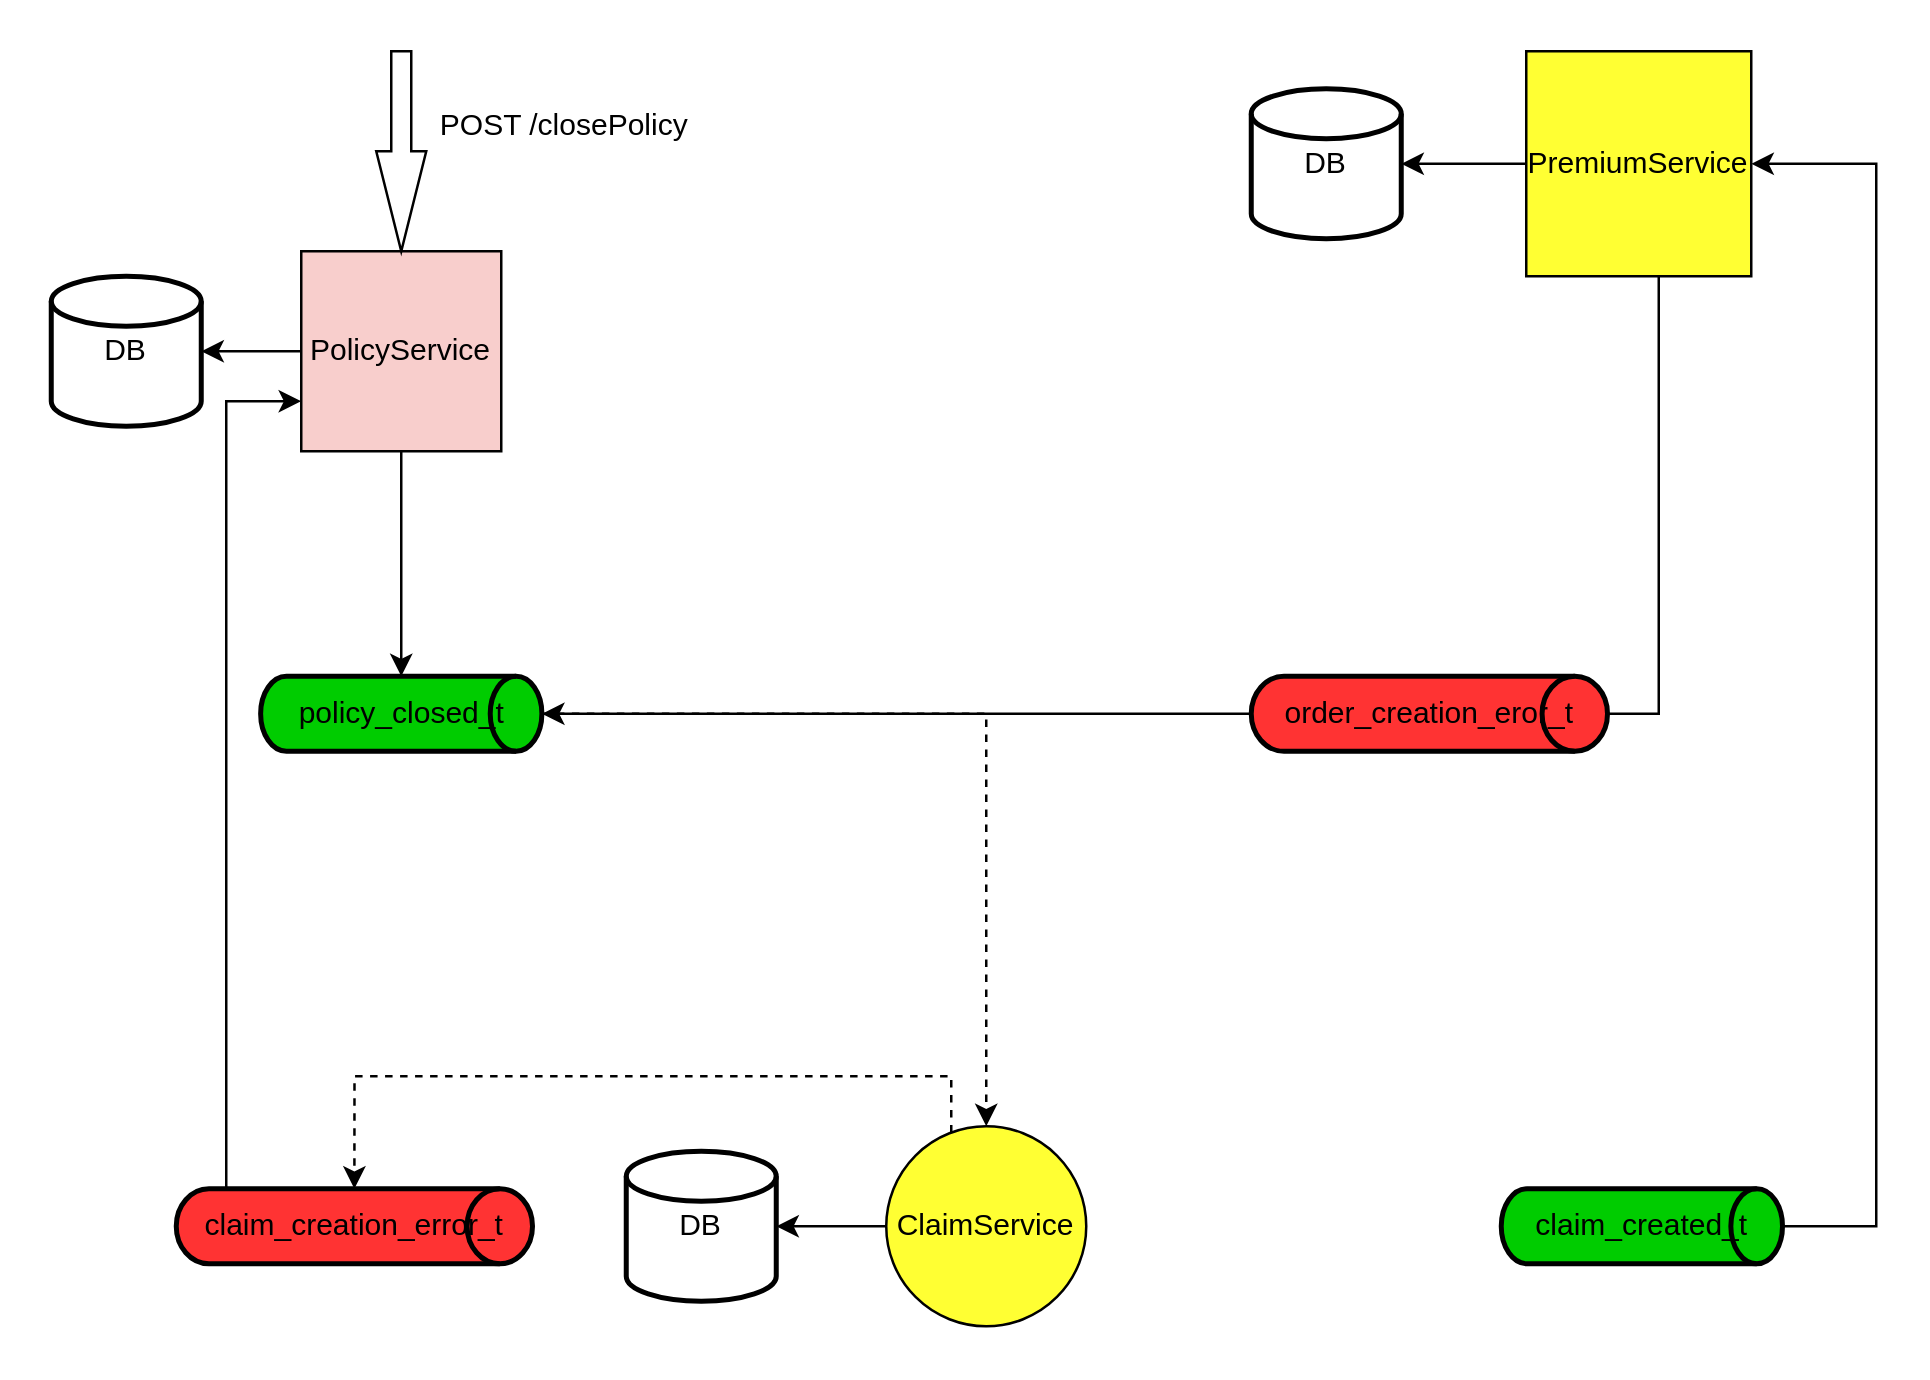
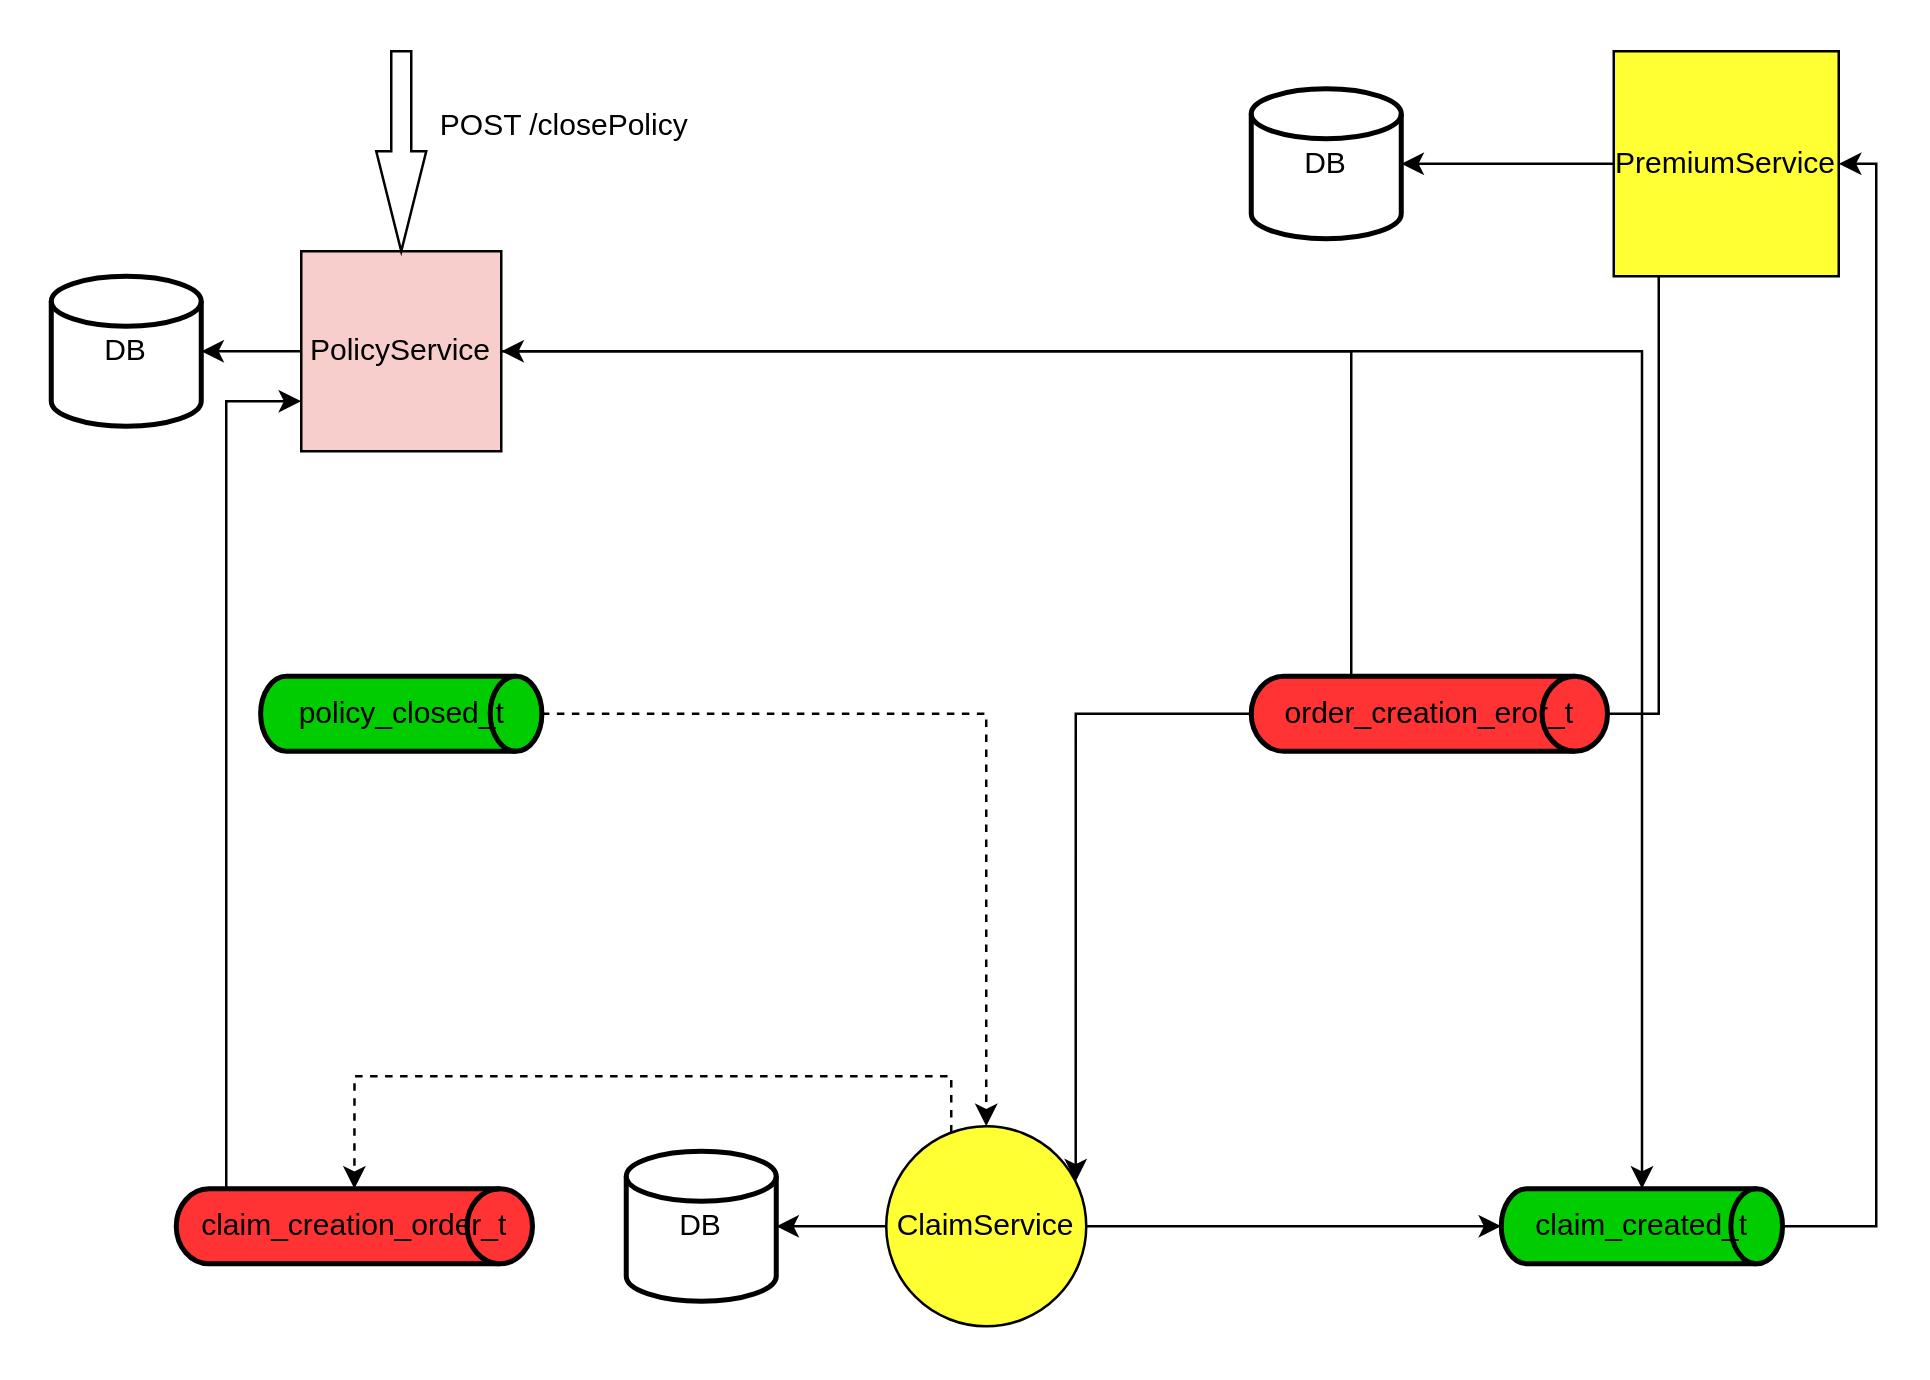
  <mxCell id="0" />
  <mxCell id="1" parent="0" />
  <mxCell id="2" style="edgeStyle=orthogonalEdgeStyle;rounded=0;orthogonalLoop=1;jettySize=auto;html=1;entryX=1;entryY=0.5;entryDx=0;entryDy=0;entryPerimeter=0;" parent="1" source="4" target="14" edge="1"><mxGeometry relative="1" as="geometry" /></mxCell>
- <mxCell id="3" style="edgeStyle=orthogonalEdgeStyle;rounded=0;orthogonalLoop=1;jettySize=auto;html=1;entryX=0.5;entryY=0;entryDx=0;entryDy=0;entryPerimeter=0;" parent="1" source="4" target="18" edge="1"><mxGeometry relative="1" as="geometry" /></mxCell>
+ <mxCell id="3" style="edgeStyle=orthogonalEdgeStyle;rounded=0;orthogonalLoop=1;jettySize=auto;html=1;" parent="1" source="4" target="22" edge="1"><mxGeometry relative="1" as="geometry" /></mxCell>
  <mxCell id="4" value="PolicyService" style="whiteSpace=wrap;html=1;aspect=fixed;fillColor=#f8cecc;" parent="1" vertex="1"><mxGeometry x="120" y="100" width="80" height="80" as="geometry" /></mxCell>
  <mxCell id="5" style="edgeStyle=orthogonalEdgeStyle;rounded=0;orthogonalLoop=1;jettySize=auto;html=1;entryX=1;entryY=0.5;entryDx=0;entryDy=0;entryPerimeter=0;" parent="1" source="7" target="15" edge="1"><mxGeometry relative="1" as="geometry" /></mxCell>
  <mxCell id="6" style="edgeStyle=orthogonalEdgeStyle;rounded=0;orthogonalLoop=1;jettySize=auto;html=1;entryX=1;entryY=0.5;entryDx=0;entryDy=0;entryPerimeter=0;endArrow=none;" parent="1" source="7" target="25" edge="1"><mxGeometry relative="1" as="geometry"><Array as="points"><mxPoint x="663" y="285" /></Array></mxGeometry></mxCell>
- <mxCell id="7" value="PremiumService" style="whiteSpace=wrap;html=1;aspect=fixed;fillColor=#FFFF33;" parent="1" vertex="1"><mxGeometry x="610" y="20" width="90" height="90" as="geometry" /></mxCell>
+ <mxCell id="7" value="PremiumService" style="whiteSpace=wrap;html=1;aspect=fixed;fillColor=#FFFF33;" parent="1" vertex="1"><mxGeometry x="645" y="20" width="90" height="90" as="geometry" /></mxCell>
  <mxCell id="8" style="edgeStyle=orthogonalEdgeStyle;rounded=0;orthogonalLoop=1;jettySize=auto;html=1;entryX=1;entryY=0.5;entryDx=0;entryDy=0;entryPerimeter=0;" parent="1" source="11" target="16" edge="1"><mxGeometry relative="1" as="geometry" /></mxCell>
  <mxCell id="9" style="edgeStyle=orthogonalEdgeStyle;rounded=0;orthogonalLoop=1;jettySize=auto;html=1;entryX=0.5;entryY=0;entryDx=0;entryDy=0;entryPerimeter=0;dashed=1;" parent="1" source="11" target="20" edge="1"><mxGeometry relative="1" as="geometry"><Array as="points"><mxPoint x="380" y="430" /><mxPoint x="141" y="430" /></Array></mxGeometry></mxCell>
+ <mxCell id="10" style="edgeStyle=orthogonalEdgeStyle;rounded=0;orthogonalLoop=1;jettySize=auto;html=1;entryX=0;entryY=0.5;entryDx=0;entryDy=0;entryPerimeter=0;" parent="1" source="11" target="22" edge="1"><mxGeometry relative="1" as="geometry" /></mxCell>
  <mxCell id="11" value="ClaimService" style="ellipse;whiteSpace=wrap;html=1;aspect=fixed;fillColor=#FFFF33;" parent="1" vertex="1"><mxGeometry x="354" y="450" width="80" height="80" as="geometry" /></mxCell>
  <mxCell id="12" value="" style="html=1;shadow=0;dashed=0;align=center;verticalAlign=middle;shape=mxgraph.arrows2.arrow;dy=0.6;dx=40;direction=south;notch=0;" parent="1" vertex="1"><mxGeometry x="150" y="20" width="20" height="80" as="geometry" /></mxCell>
  <mxCell id="13" value="POST /closePolicy" style="text;html=1;align=center;verticalAlign=middle;resizable=0;points=[];autosize=1;strokeColor=none;fillColor=none;" parent="1" vertex="1"><mxGeometry x="170" y="40" width="110" height="20" as="geometry" /></mxCell>
  <mxCell id="14" value="DB" style="strokeWidth=2;html=1;shape=mxgraph.flowchart.database;whiteSpace=wrap;" parent="1" vertex="1"><mxGeometry x="20" y="110" width="60" height="60" as="geometry" /></mxCell>
  <mxCell id="15" value="DB" style="strokeWidth=2;html=1;shape=mxgraph.flowchart.database;whiteSpace=wrap;" parent="1" vertex="1"><mxGeometry x="500" y="35" width="60" height="60" as="geometry" /></mxCell>
  <mxCell id="16" value="DB" style="strokeWidth=2;html=1;shape=mxgraph.flowchart.database;whiteSpace=wrap;" parent="1" vertex="1"><mxGeometry x="250" y="460" width="60" height="60" as="geometry" /></mxCell>
  <mxCell id="17" style="edgeStyle=orthogonalEdgeStyle;rounded=0;orthogonalLoop=1;jettySize=auto;html=1;dashed=1;" parent="1" source="18" target="11" edge="1"><mxGeometry relative="1" as="geometry" /></mxCell>
  <mxCell id="18" value="policy_closed_t" style="strokeWidth=2;html=1;shape=mxgraph.flowchart.direct_data;whiteSpace=wrap;fillColor=#00CC00;" parent="1" vertex="1"><mxGeometry x="103.75" y="270" width="112.5" height="30" as="geometry" /></mxCell>
  <mxCell id="19" style="edgeStyle=orthogonalEdgeStyle;rounded=0;orthogonalLoop=1;jettySize=auto;html=1;entryX=0;entryY=0.75;entryDx=0;entryDy=0;" parent="1" source="20" target="4" edge="1"><mxGeometry relative="1" as="geometry"><Array as="points"><mxPoint x="90" y="160" /></Array></mxGeometry></mxCell>
- <mxCell id="20" value="claim_creation_error_t" style="strokeWidth=2;html=1;shape=mxgraph.flowchart.direct_data;whiteSpace=wrap;fillColor=#FF3333;" parent="1" vertex="1"><mxGeometry x="70" y="475" width="142.5" height="30" as="geometry" /></mxCell>
+ <mxCell id="20" value="claim_creation_order_t" style="strokeWidth=2;html=1;shape=mxgraph.flowchart.direct_data;whiteSpace=wrap;fillColor=#FF3333;" parent="1" vertex="1"><mxGeometry x="70" y="475" width="142.5" height="30" as="geometry" /></mxCell>
  <mxCell id="21" style="edgeStyle=orthogonalEdgeStyle;rounded=0;orthogonalLoop=1;jettySize=auto;html=1;entryX=1;entryY=0.5;entryDx=0;entryDy=0;" parent="1" source="22" target="7" edge="1"><mxGeometry relative="1" as="geometry"><Array as="points"><mxPoint x="750" y="490" /><mxPoint x="750" y="65" /></Array></mxGeometry></mxCell>
  <mxCell id="22" value="claim_created_t" style="strokeWidth=2;html=1;shape=mxgraph.flowchart.direct_data;whiteSpace=wrap;fillColor=#00CC00;" parent="1" vertex="1"><mxGeometry x="600" y="475" width="112.5" height="30" as="geometry" /></mxCell>
- <mxCell id="23" style="edgeStyle=orthogonalEdgeStyle;rounded=0;orthogonalLoop=1;jettySize=auto;html=1;" parent="1" source="25" target="18" edge="1"><mxGeometry relative="1" as="geometry" /></mxCell>
+ <mxCell id="23" style="edgeStyle=orthogonalEdgeStyle;rounded=0;orthogonalLoop=1;jettySize=auto;html=1;entryX=1;entryY=0.25;entryDx=0;entryDy=0;" parent="1" source="25" target="11" edge="1"><mxGeometry relative="1" as="geometry" /></mxCell>
+ <mxCell id="24" style="edgeStyle=orthogonalEdgeStyle;rounded=0;orthogonalLoop=1;jettySize=auto;html=1;entryX=1;entryY=0.5;entryDx=0;entryDy=0;" parent="1" source="25" target="4" edge="1"><mxGeometry relative="1" as="geometry"><Array as="points"><mxPoint x="540" y="140" /></Array></mxGeometry></mxCell>
  <mxCell id="25" value="order_creation_eror_t" style="strokeWidth=2;html=1;shape=mxgraph.flowchart.direct_data;whiteSpace=wrap;fillColor=#FF3333;" parent="1" vertex="1"><mxGeometry x="500" y="270" width="142.5" height="30" as="geometry" /></mxCell>
